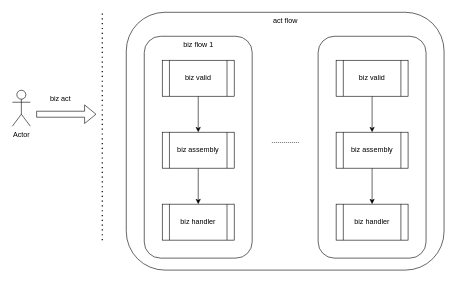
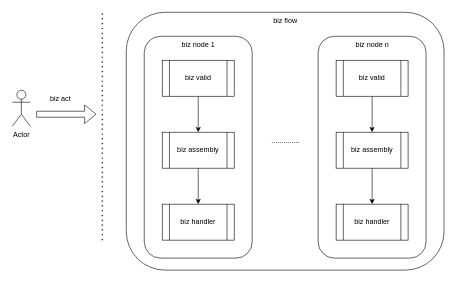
  <mxCell id="0" />
  <mxCell id="1" parent="0" />
  <mxCell id="2" value="" style="rounded=1;whiteSpace=wrap;html=1;" vertex="1" parent="1"><mxGeometry x="210" y="20" width="530" height="430" as="geometry" /></mxCell>
  <mxCell id="3" value="" style="rounded=1;whiteSpace=wrap;html=1;" vertex="1" parent="1"><mxGeometry x="240" y="60" width="180" height="370" as="geometry" /></mxCell>
  <mxCell id="4" style="edgeStyle=orthogonalEdgeStyle;rounded=0;orthogonalLoop=1;jettySize=auto;html=1;exitX=0.5;exitY=1;exitDx=0;exitDy=0;" edge="1" parent="1" source="5" target="8"><mxGeometry relative="1" as="geometry" /></mxCell>
  <mxCell id="5" value="biz valid" style="shape=process;whiteSpace=wrap;html=1;backgroundOutline=1;" vertex="1" parent="1"><mxGeometry x="270" y="100" width="120" height="60" as="geometry" /></mxCell>
  <mxCell id="6" value="" style="endArrow=none;dashed=1;html=1;dashPattern=1 3;strokeWidth=2;rounded=0;" edge="1" parent="1"><mxGeometry width="50" height="50" relative="1" as="geometry"><mxPoint x="170" y="400" as="sourcePoint" /><mxPoint x="170" y="20" as="targetPoint" /></mxGeometry></mxCell>
  <mxCell id="7" style="edgeStyle=orthogonalEdgeStyle;rounded=0;orthogonalLoop=1;jettySize=auto;html=1;exitX=0.5;exitY=1;exitDx=0;exitDy=0;" edge="1" parent="1" source="8" target="9"><mxGeometry relative="1" as="geometry" /></mxCell>
  <mxCell id="8" value="biz assembly" style="shape=process;whiteSpace=wrap;html=1;backgroundOutline=1;" vertex="1" parent="1"><mxGeometry x="270" y="220" width="120" height="60" as="geometry" /></mxCell>
  <mxCell id="9" value="biz handler" style="shape=process;whiteSpace=wrap;html=1;backgroundOutline=1;" vertex="1" parent="1"><mxGeometry x="270" y="340" width="120" height="60" as="geometry" /></mxCell>
- <mxCell id="10" value="biz flow 1" style="text;html=1;align=center;verticalAlign=middle;resizable=0;points=[];autosize=1;strokeColor=none;fillColor=none;" vertex="1" parent="1"><mxGeometry x="290" y="60" width="80" height="30" as="geometry" /></mxCell>
+ <mxCell id="10" value="biz node 1" style="text;html=1;align=center;verticalAlign=middle;resizable=0;points=[];autosize=1;strokeColor=none;fillColor=none;" vertex="1" parent="1"><mxGeometry x="290" y="60" width="80" height="30" as="geometry" /></mxCell>
  <mxCell id="11" value="" style="rounded=1;whiteSpace=wrap;html=1;" vertex="1" parent="1"><mxGeometry x="530" y="60" width="180" height="370" as="geometry" /></mxCell>
  <mxCell id="12" style="edgeStyle=orthogonalEdgeStyle;rounded=0;orthogonalLoop=1;jettySize=auto;html=1;exitX=0.5;exitY=1;exitDx=0;exitDy=0;" edge="1" parent="1" source="13" target="15"><mxGeometry relative="1" as="geometry" /></mxCell>
  <mxCell id="13" value="biz valid" style="shape=process;whiteSpace=wrap;html=1;backgroundOutline=1;" vertex="1" parent="1"><mxGeometry x="560" y="100" width="120" height="60" as="geometry" /></mxCell>
  <mxCell id="14" style="edgeStyle=orthogonalEdgeStyle;rounded=0;orthogonalLoop=1;jettySize=auto;html=1;exitX=0.5;exitY=1;exitDx=0;exitDy=0;" edge="1" parent="1" source="15" target="16"><mxGeometry relative="1" as="geometry" /></mxCell>
  <mxCell id="15" value="biz assembly" style="shape=process;whiteSpace=wrap;html=1;backgroundOutline=1;" vertex="1" parent="1"><mxGeometry x="560" y="220" width="120" height="60" as="geometry" /></mxCell>
  <mxCell id="16" value="biz handler" style="shape=process;whiteSpace=wrap;html=1;backgroundOutline=1;" vertex="1" parent="1"><mxGeometry x="560" y="340" width="120" height="60" as="geometry" /></mxCell>
+ <mxCell id="17" value="biz node n" style="text;html=1;align=center;verticalAlign=middle;resizable=0;points=[];autosize=1;strokeColor=none;fillColor=none;" vertex="1" parent="1"><mxGeometry x="580" y="60" width="80" height="30" as="geometry" /></mxCell>
  <mxCell id="18" value=".............." style="text;html=1;align=center;verticalAlign=middle;resizable=0;points=[];autosize=1;strokeColor=none;fillColor=none;" vertex="1" parent="1"><mxGeometry x="440" y="220" width="70" height="30" as="geometry" /></mxCell>
- <mxCell id="19" value="act flow" style="text;html=1;align=center;verticalAlign=middle;resizable=0;points=[];autosize=1;strokeColor=none;fillColor=none;" vertex="1" parent="1"><mxGeometry x="445" y="20" width="60" height="30" as="geometry" /></mxCell>
+ <mxCell id="19" value="biz flow" style="text;html=1;align=center;verticalAlign=middle;resizable=0;points=[];autosize=1;strokeColor=none;fillColor=none;" vertex="1" parent="1"><mxGeometry x="445" y="20" width="60" height="30" as="geometry" /></mxCell>
  <mxCell id="20" value="Actor" style="shape=umlActor;verticalLabelPosition=bottom;verticalAlign=top;html=1;outlineConnect=0;" vertex="1" parent="1"><mxGeometry x="20" y="150" width="30" height="60" as="geometry" /></mxCell>
  <mxCell id="21" value="" style="shape=flexArrow;endArrow=classic;html=1;rounded=0;" edge="1" parent="1"><mxGeometry width="50" height="50" relative="1" as="geometry"><mxPoint x="60" y="190" as="sourcePoint" /><mxPoint x="160" y="190" as="targetPoint" /></mxGeometry></mxCell>
  <mxCell id="22" value="biz act" style="text;html=1;align=center;verticalAlign=middle;resizable=0;points=[];autosize=1;strokeColor=none;fillColor=none;" vertex="1" parent="1"><mxGeometry x="70" y="150" width="60" height="30" as="geometry" /></mxCell>
